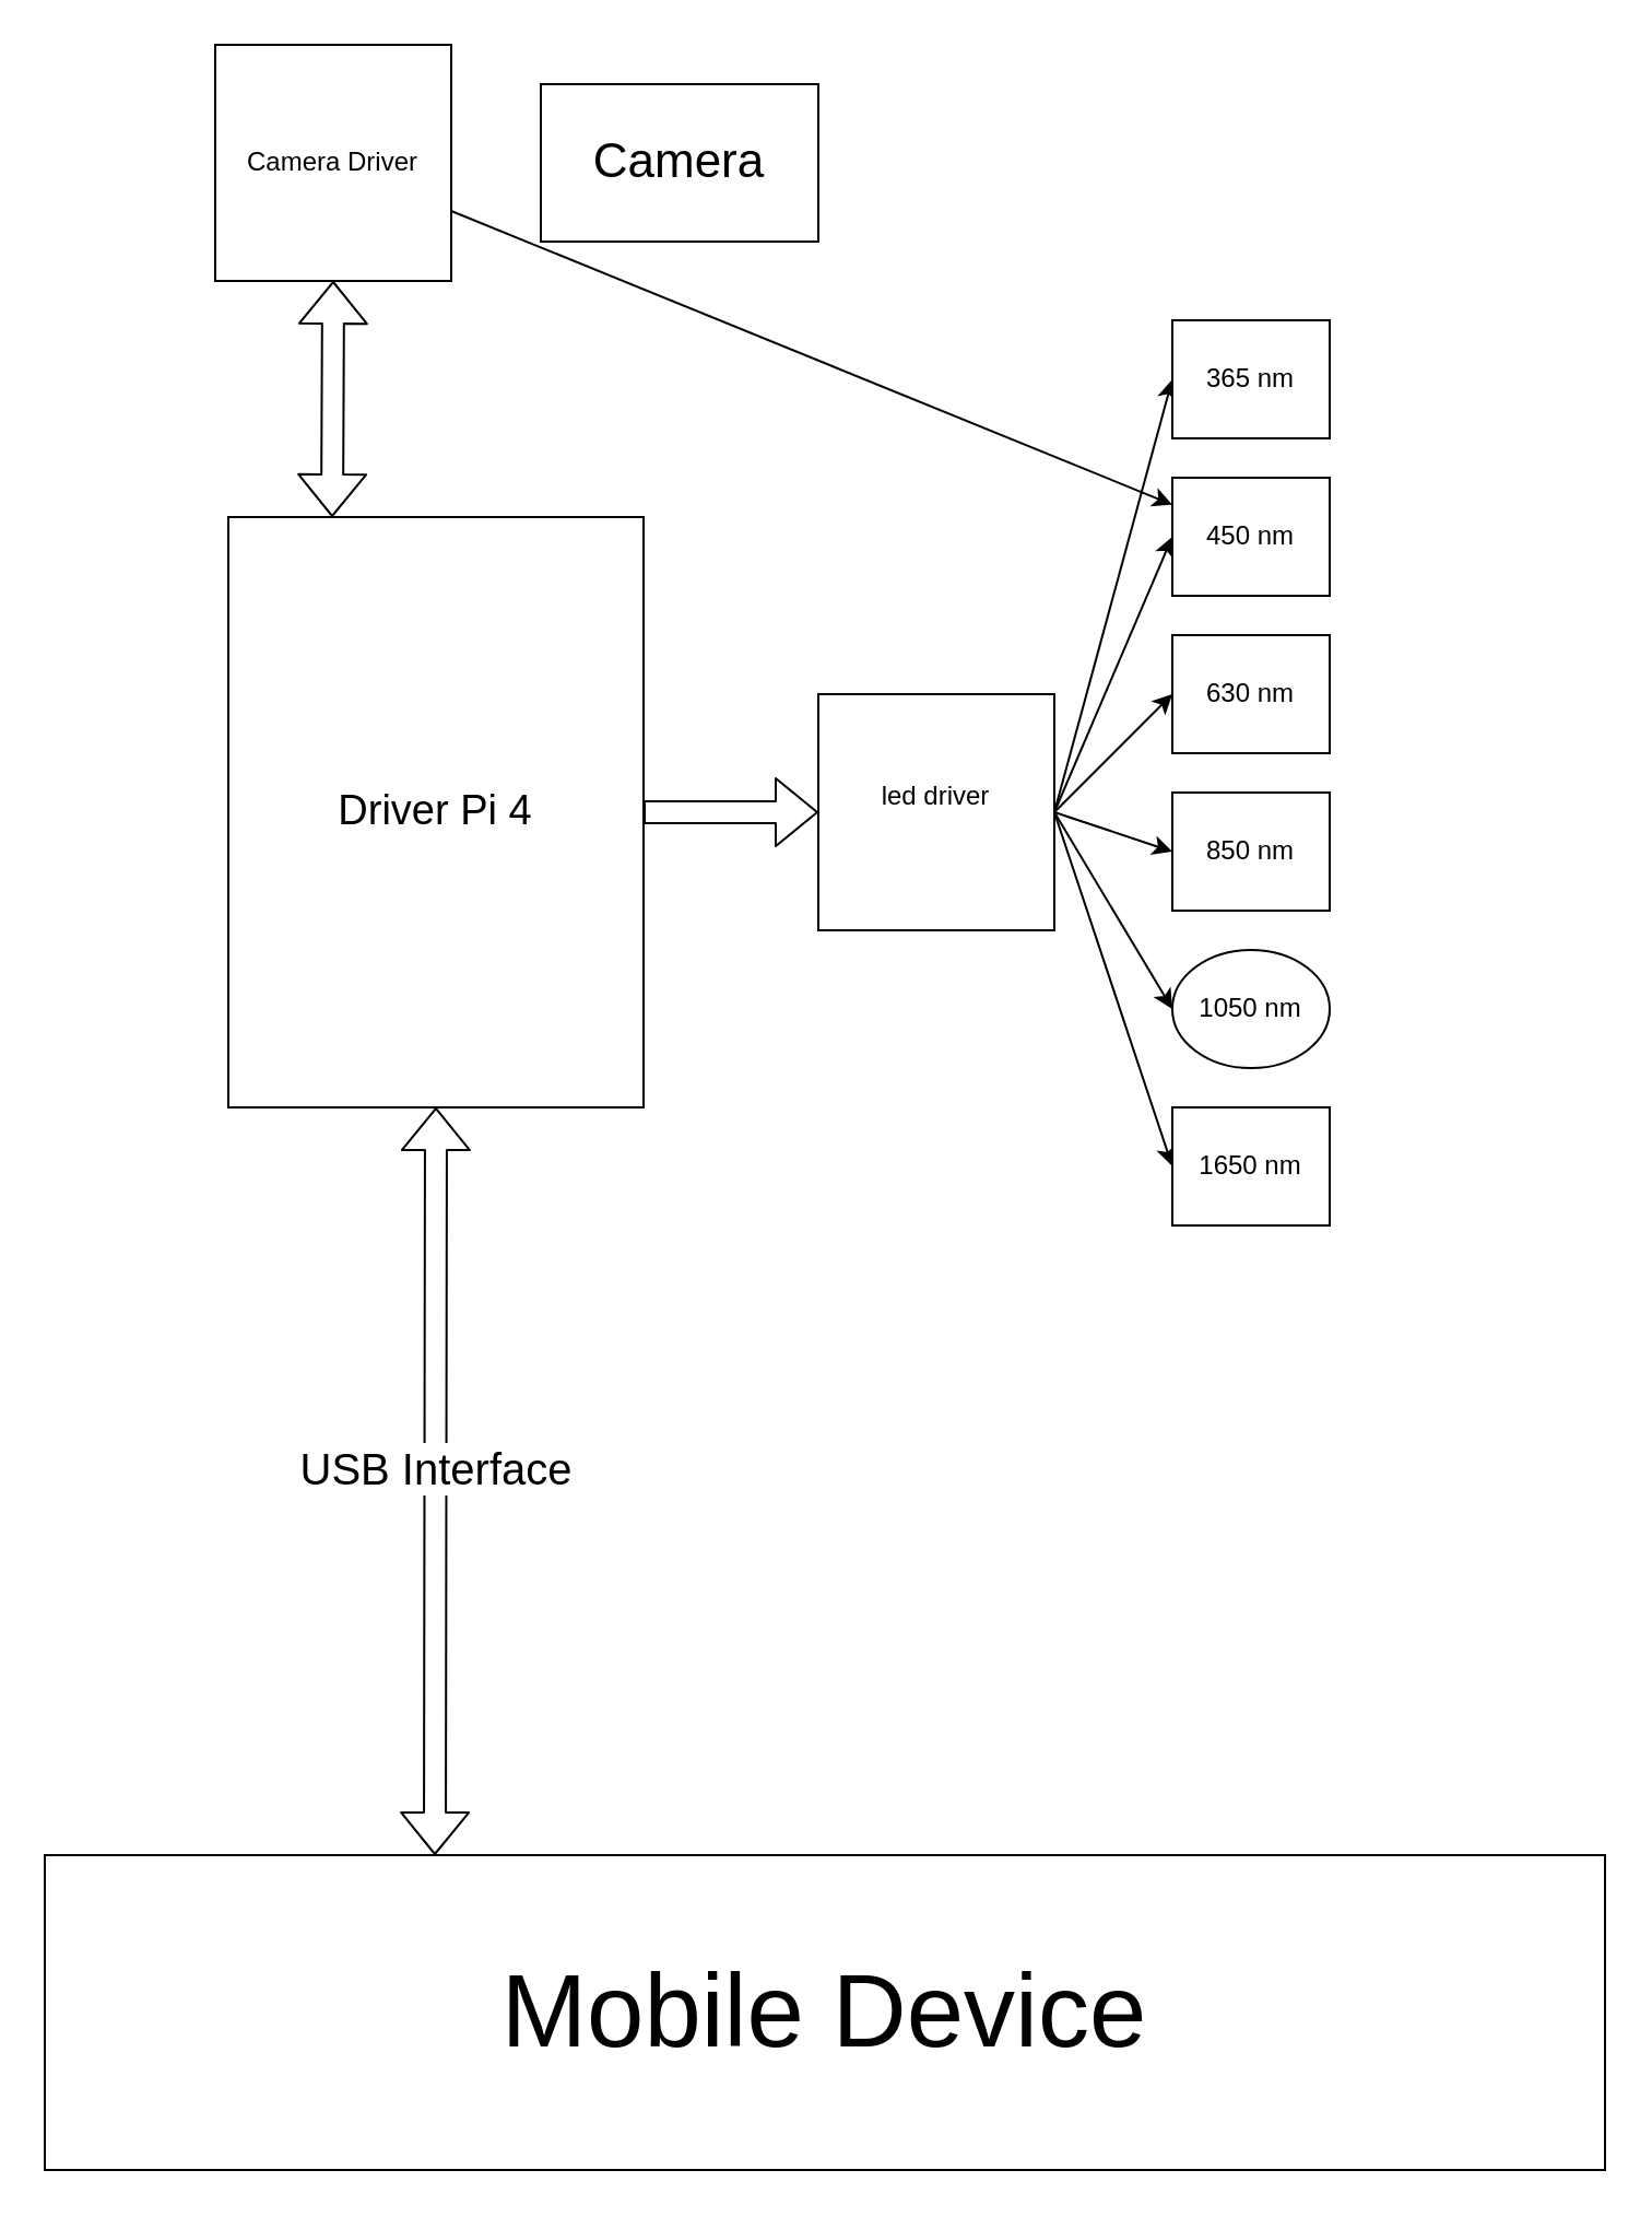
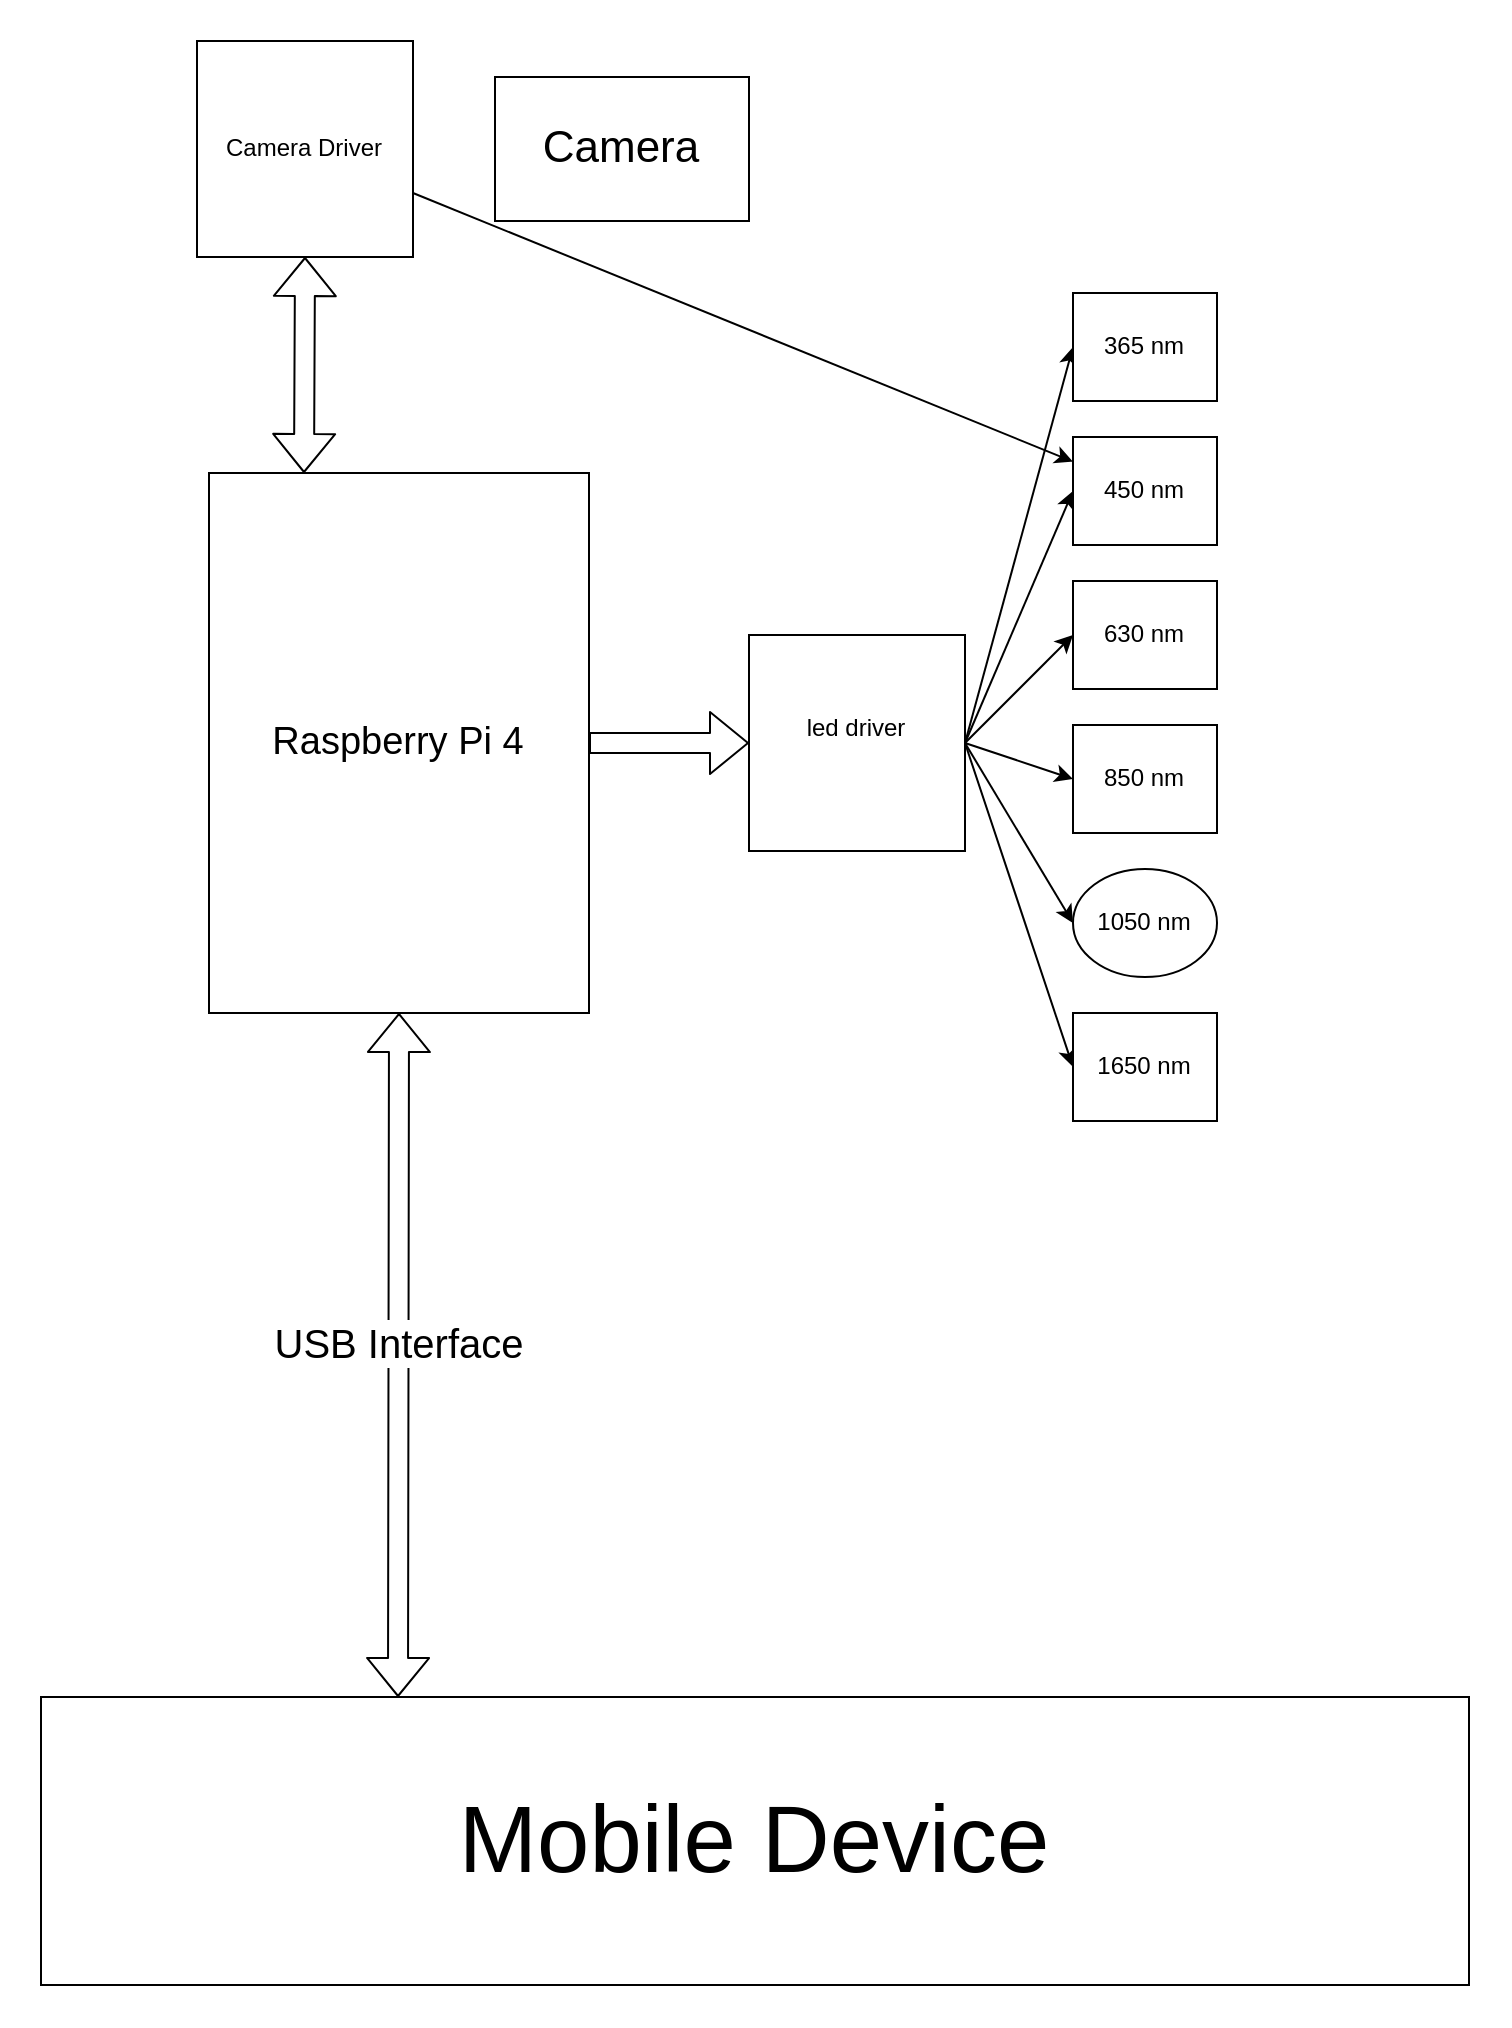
  <mxCell id="0" />
  <mxCell id="1" parent="0" />
- <mxCell id="2" value="Driver Pi 4" style="rounded=0;whiteSpace=wrap;html=1;fontSize=19;" vertex="1" parent="1"><mxGeometry x="104" y="236" width="190" height="270" as="geometry" /></mxCell>
+ <mxCell id="2" value="Raspberry Pi 4" style="rounded=0;whiteSpace=wrap;html=1;fontSize=19;" vertex="1" parent="1"><mxGeometry x="104" y="236" width="190" height="270" as="geometry" /></mxCell>
  <mxCell id="3" style="edgeStyle=none;html=1;exitX=1;exitY=0.5;exitDx=0;exitDy=0;entryX=0;entryY=0.5;entryDx=0;entryDy=0;" edge="1" parent="1" source="9" target="11"><mxGeometry relative="1" as="geometry" /></mxCell>
  <mxCell id="4" style="edgeStyle=none;html=1;exitX=1;exitY=0.5;exitDx=0;exitDy=0;entryX=0;entryY=0.5;entryDx=0;entryDy=0;" edge="1" parent="1" source="9" target="12"><mxGeometry relative="1" as="geometry" /></mxCell>
  <mxCell id="5" style="edgeStyle=none;html=1;exitX=1;exitY=0.5;exitDx=0;exitDy=0;entryX=0;entryY=0.5;entryDx=0;entryDy=0;" edge="1" parent="1" source="9" target="13"><mxGeometry relative="1" as="geometry" /></mxCell>
  <mxCell id="6" style="edgeStyle=none;html=1;exitX=1;exitY=0.5;exitDx=0;exitDy=0;entryX=0;entryY=0.5;entryDx=0;entryDy=0;" edge="1" parent="1" source="9" target="14"><mxGeometry relative="1" as="geometry" /></mxCell>
  <mxCell id="7" style="edgeStyle=none;html=1;exitX=1;exitY=0.5;exitDx=0;exitDy=0;entryX=0;entryY=0.5;entryDx=0;entryDy=0;" edge="1" parent="1" source="9" target="15"><mxGeometry relative="1" as="geometry" /></mxCell>
  <mxCell id="8" style="edgeStyle=none;html=1;exitX=1;exitY=0.5;exitDx=0;exitDy=0;entryX=0;entryY=0.5;entryDx=0;entryDy=0;" edge="1" parent="1" source="9" target="16"><mxGeometry relative="1" as="geometry" /></mxCell>
  <mxCell id="9" value="led driver&lt;div&gt;&lt;br&gt;&lt;/div&gt;" style="whiteSpace=wrap;html=1;aspect=fixed;" vertex="1" parent="1"><mxGeometry x="374" y="317" width="108" height="108" as="geometry" /></mxCell>
  <mxCell id="10" value="" style="shape=flexArrow;endArrow=classic;html=1;exitX=1;exitY=0.5;exitDx=0;exitDy=0;entryX=0;entryY=0.5;entryDx=0;entryDy=0;" edge="1" parent="1" source="2" target="9"><mxGeometry width="50" height="50" relative="1" as="geometry"><mxPoint x="338" y="286" as="sourcePoint" /><mxPoint x="388" y="236" as="targetPoint" /></mxGeometry></mxCell>
  <mxCell id="11" value="450 nm" style="rounded=0;whiteSpace=wrap;html=1;" vertex="1" parent="1"><mxGeometry x="536" y="218" width="72" height="54" as="geometry" /></mxCell>
  <mxCell id="12" value="630 nm" style="rounded=0;whiteSpace=wrap;html=1;" vertex="1" parent="1"><mxGeometry x="536" y="290" width="72" height="54" as="geometry" /></mxCell>
  <mxCell id="13" value="850 nm" style="rounded=0;whiteSpace=wrap;html=1;" vertex="1" parent="1"><mxGeometry x="536" y="362" width="72" height="54" as="geometry" /></mxCell>
  <mxCell id="14" value="1050 nm" style="ellipse;whiteSpace=wrap;html=1;" vertex="1" parent="1"><mxGeometry x="536" y="434" width="72" height="54" as="geometry" /></mxCell>
  <mxCell id="15" value="1650 nm" style="rounded=0;whiteSpace=wrap;html=1;" vertex="1" parent="1"><mxGeometry x="536" y="506" width="72" height="54" as="geometry" /></mxCell>
  <mxCell id="16" value="365 nm" style="rounded=0;whiteSpace=wrap;html=1;" vertex="1" parent="1"><mxGeometry x="536" y="146" width="72" height="54" as="geometry" /></mxCell>
  <mxCell id="17" value="" style="edgeStyle=none;html=1;" edge="1" parent="1" source="18" target="11"><mxGeometry relative="1" as="geometry" /></mxCell>
  <mxCell id="18" value="Camera Driver" style="whiteSpace=wrap;html=1;aspect=fixed;" vertex="1" parent="1"><mxGeometry x="98" y="20" width="108" height="108" as="geometry" /></mxCell>
  <mxCell id="19" value="Camera" style="rounded=0;whiteSpace=wrap;html=1;fontSize=22;" vertex="1" parent="1"><mxGeometry x="247" y="38" width="127" height="72" as="geometry" /></mxCell>
  <mxCell id="20" value="" style="shape=flexArrow;endArrow=classic;startArrow=classic;html=1;entryX=0.5;entryY=1;entryDx=0;entryDy=0;exitX=0.25;exitY=0;exitDx=0;exitDy=0;" edge="1" parent="1" source="2" target="18"><mxGeometry width="100" height="100" relative="1" as="geometry"><mxPoint x="104" y="48" as="sourcePoint" /><mxPoint x="204" y="-52" as="targetPoint" /></mxGeometry></mxCell>
  <mxCell id="21" value="" style="shape=flexArrow;endArrow=classic;startArrow=classic;html=1;entryX=0.5;entryY=1;entryDx=0;entryDy=0;exitX=0.25;exitY=0;exitDx=0;exitDy=0;" edge="1" parent="1" source="23" target="2"><mxGeometry width="100" height="100" relative="1" as="geometry"><mxPoint x="148" y="830" as="sourcePoint" /><mxPoint x="219" y="578" as="targetPoint" /></mxGeometry></mxCell>
  <mxCell id="22" value="USB Interface" style="edgeLabel;html=1;align=center;verticalAlign=middle;resizable=0;points=[];fontSize=20;" vertex="1" connectable="0" parent="21"><mxGeometry x="0.035" y="6" relative="1" as="geometry"><mxPoint x="6" as="offset" /></mxGeometry></mxCell>
  <mxCell id="23" value="Mobile Device" style="rounded=0;whiteSpace=wrap;html=1;fontSize=47;" vertex="1" parent="1"><mxGeometry x="20" y="848" width="714" height="144" as="geometry" /></mxCell>
